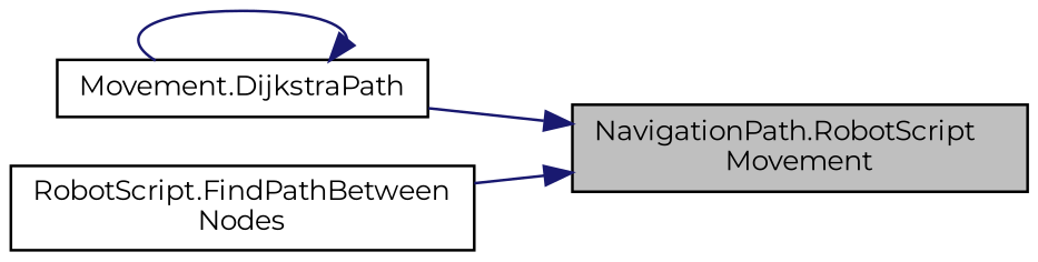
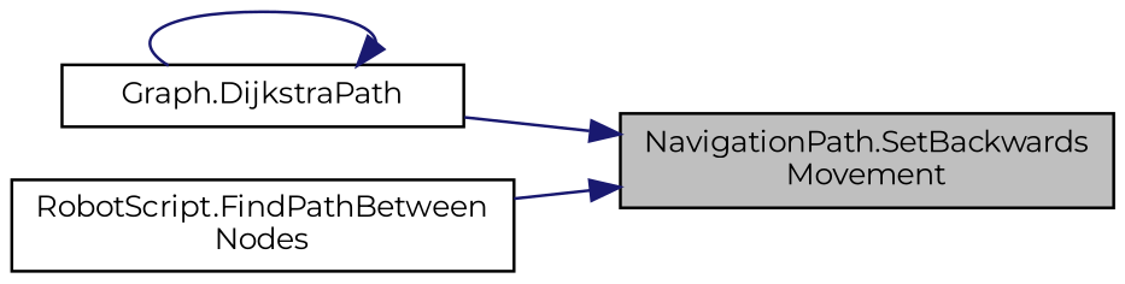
  digraph {
    fontname=Montserrat
    rankdir=RL
    node [color=black fillcolor=white fontname=Montserrat fontsize=10 shape=record style=filled]
    edge [color=midnightblue dir=back fontname=Montserrat fontsize=10 labelfontname=Helvetica labelfontsize=10 style=solid]
-   n1 [fillcolor=grey75 fontcolor=black height=0.2 label="NavigationPath.RobotScript\lMovement" width=0.4]
-   n2 [height=0.2 label="Movement.DijkstraPath" width=0.4]
+   n1 [fillcolor=grey75 fontcolor=black height=0.2 label="NavigationPath.SetBackwards\lMovement" width=0.4]
+   n2 [height=0.2 label="Graph.DijkstraPath" width=0.4]
    n3 [height=0.2 label="RobotScript.FindPathBetween\lNodes" width=0.4]
    n1 -> n2
    n1 -> n3
    n2 -> n2
  }
